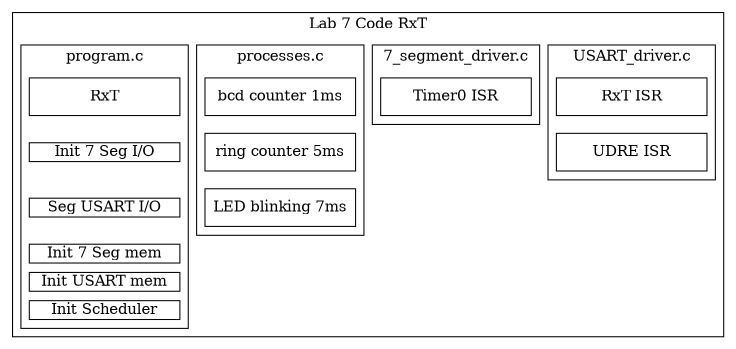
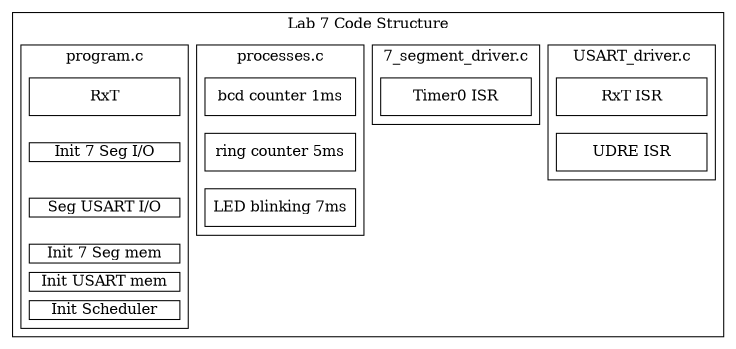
  digraph {
    nodesep=0.02
    ranksep=0.02
    node [fixedsize=true shape=record]
    edge [style=invis]
    n1 [height=0.5 label="RxT ISR" width=2]
    n2 [height=0.5 label="UDRE ISR" width=2]
    n3 [height=0.5 label="Timer0 ISR" width=2]
    n4 [height=0.5 label="bcd counter 1ms" width=2]
    n5 [height=0.5 label="ring counter 5ms" width=2]
    n6 [height=0.5 label="LED blinking 7ms" width=2]
    n7 [height=0.5 label=RxT width=2]
    n8 [height=0.25 label="Init 7 Seg I/O" width=2]
    n9 [height=0.25 label="Seg USART I/O" width=2]
    n10 [height=0.25 label="Init 7 Seg mem" width=2]
    n11 [height=0.25 label="Init USART mem" width=2]
    n12 [height=0.25 label="Init Scheduler" width=2]
    subgraph cluster_1 {
-     label="Lab 7 Code RxT"
+     label="Lab 7 Code Structure"
      subgraph cluster_2 {
        label="USART_driver.c"
        n1
        n2
      }
      subgraph cluster_3 {
        label="7_segment_driver.c"
        n3
      }
      subgraph cluster_4 {
        label="processes.c"
        n4
        n5
        n6
      }
      subgraph cluster_5 {
        label="program.c"
        n7
        n8
        n9
        n10
        n11
        n12
      }
    }
    n1 -> n2
    n4 -> n5
    n5 -> n6
    n7 -> n8
    n8 -> n9
    n9 -> n10
    n10 -> n11
    n11 -> n12
  }
